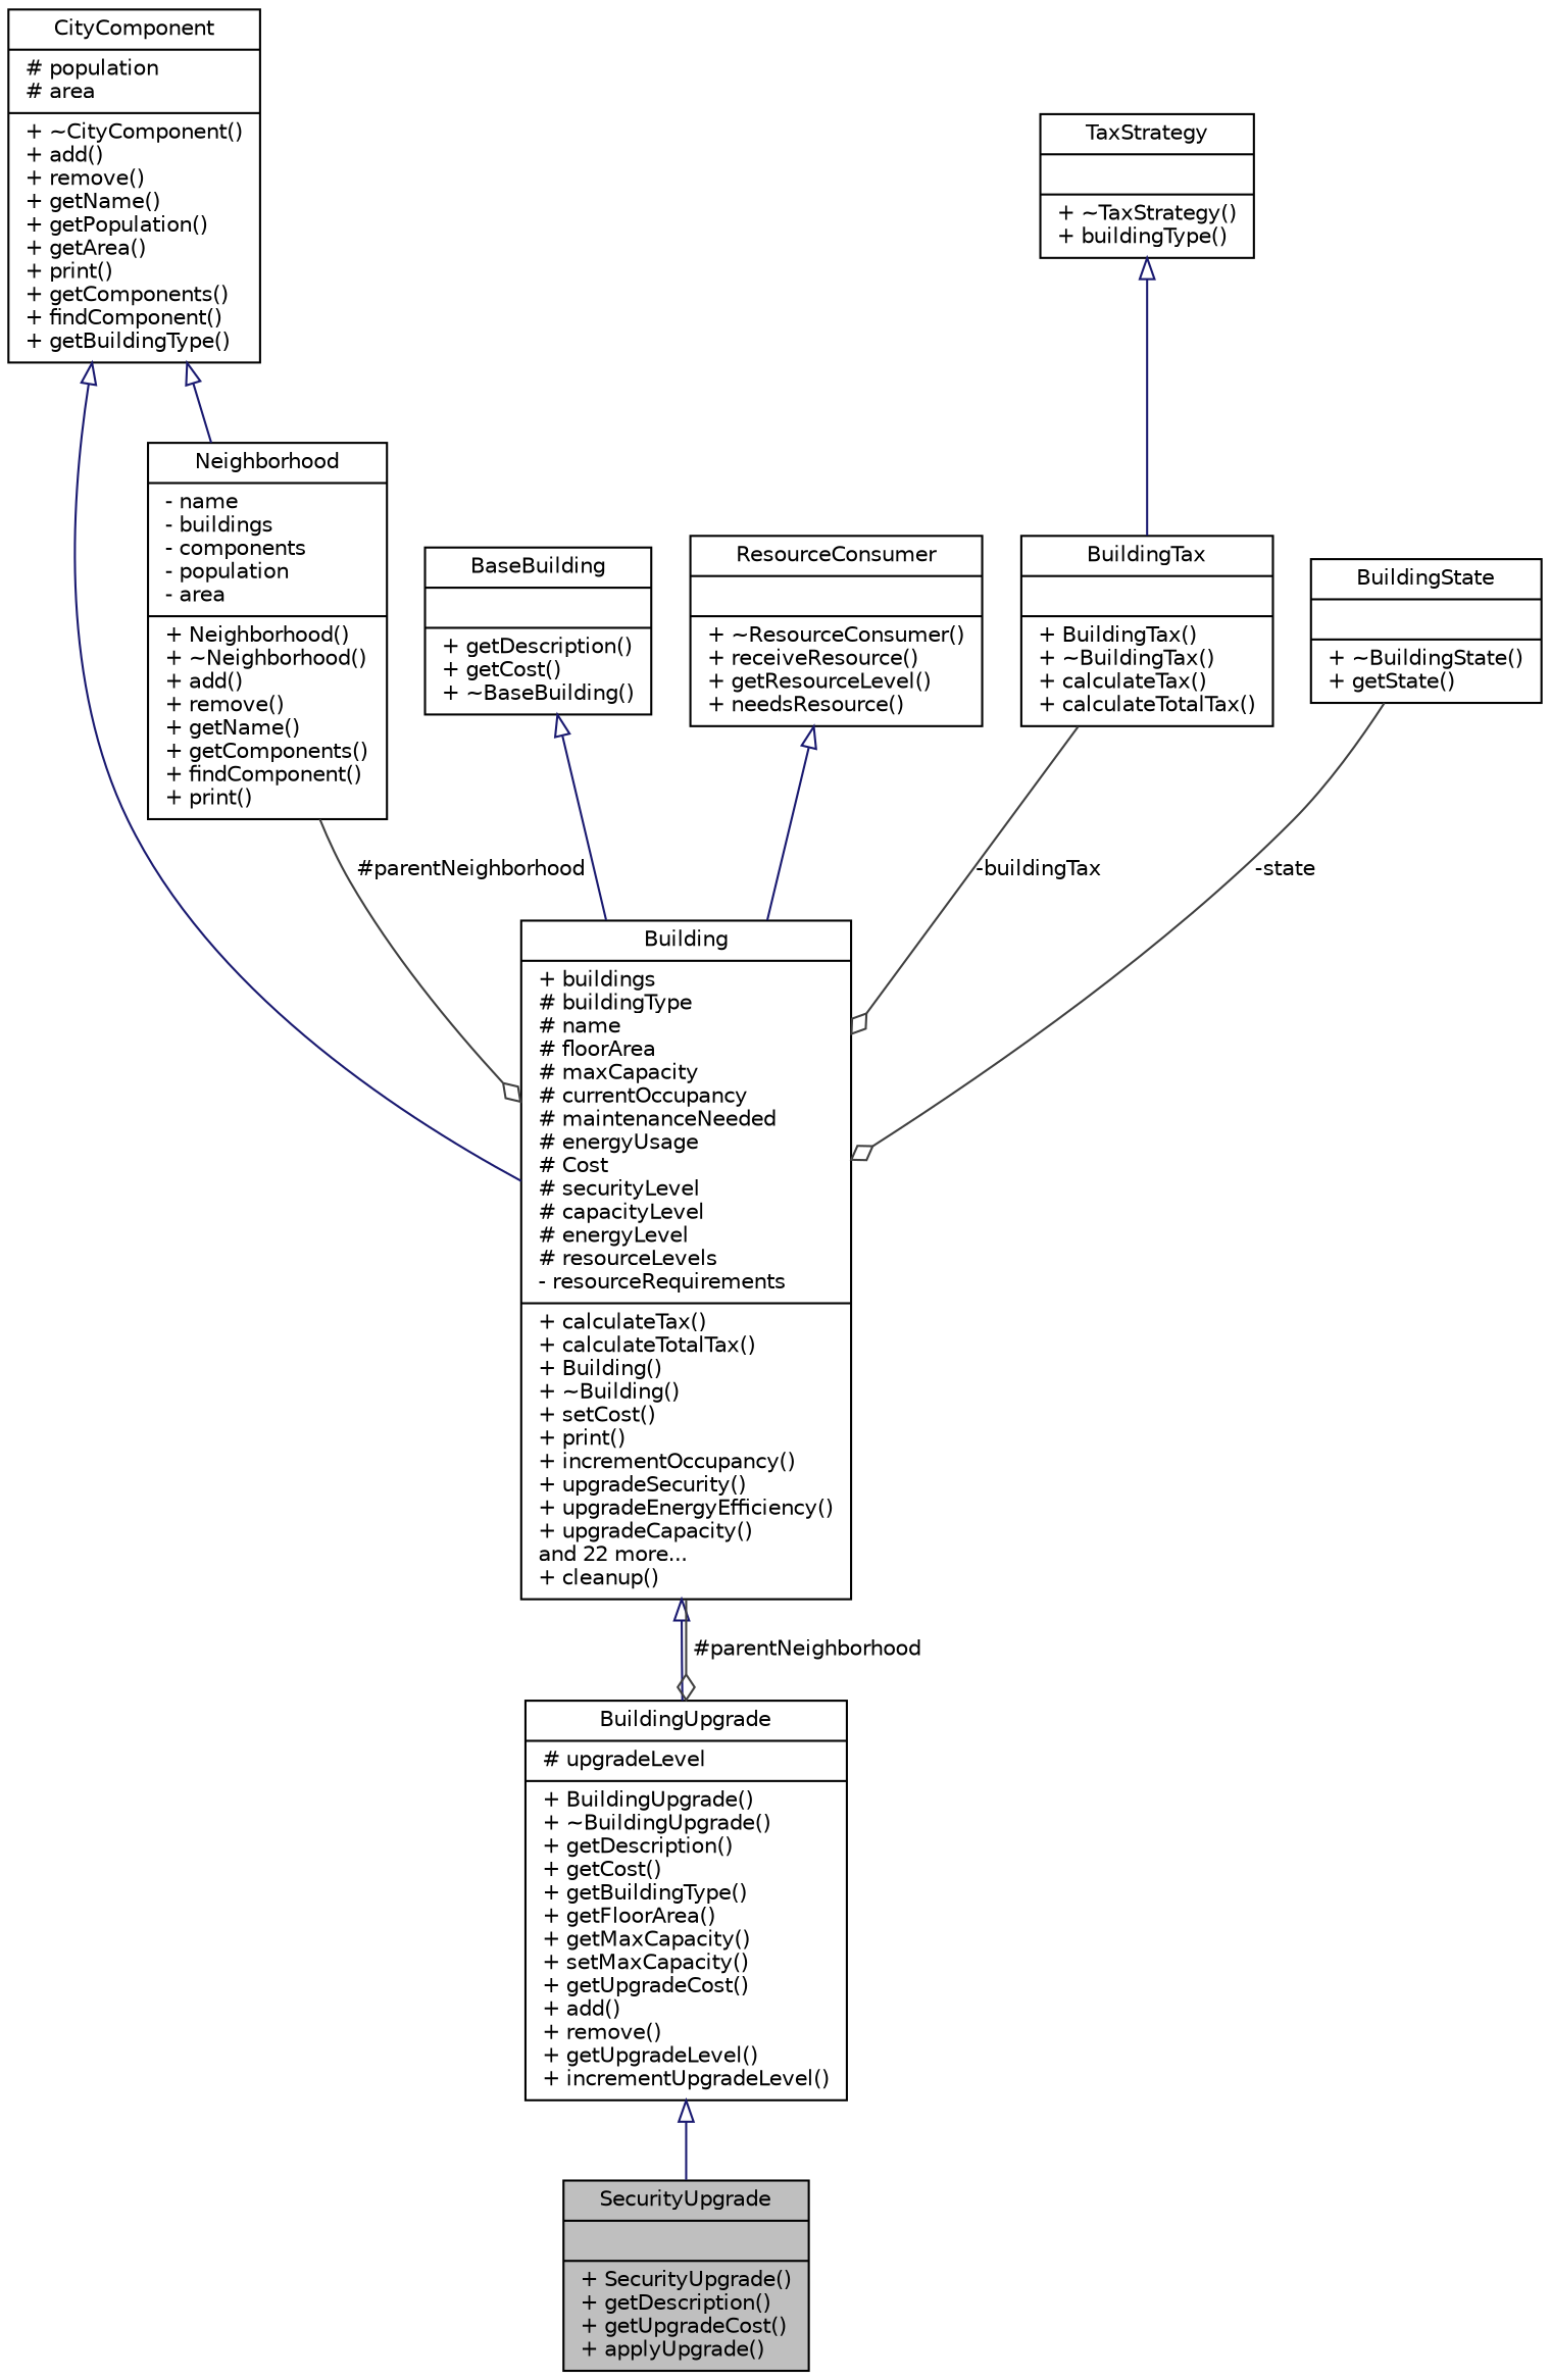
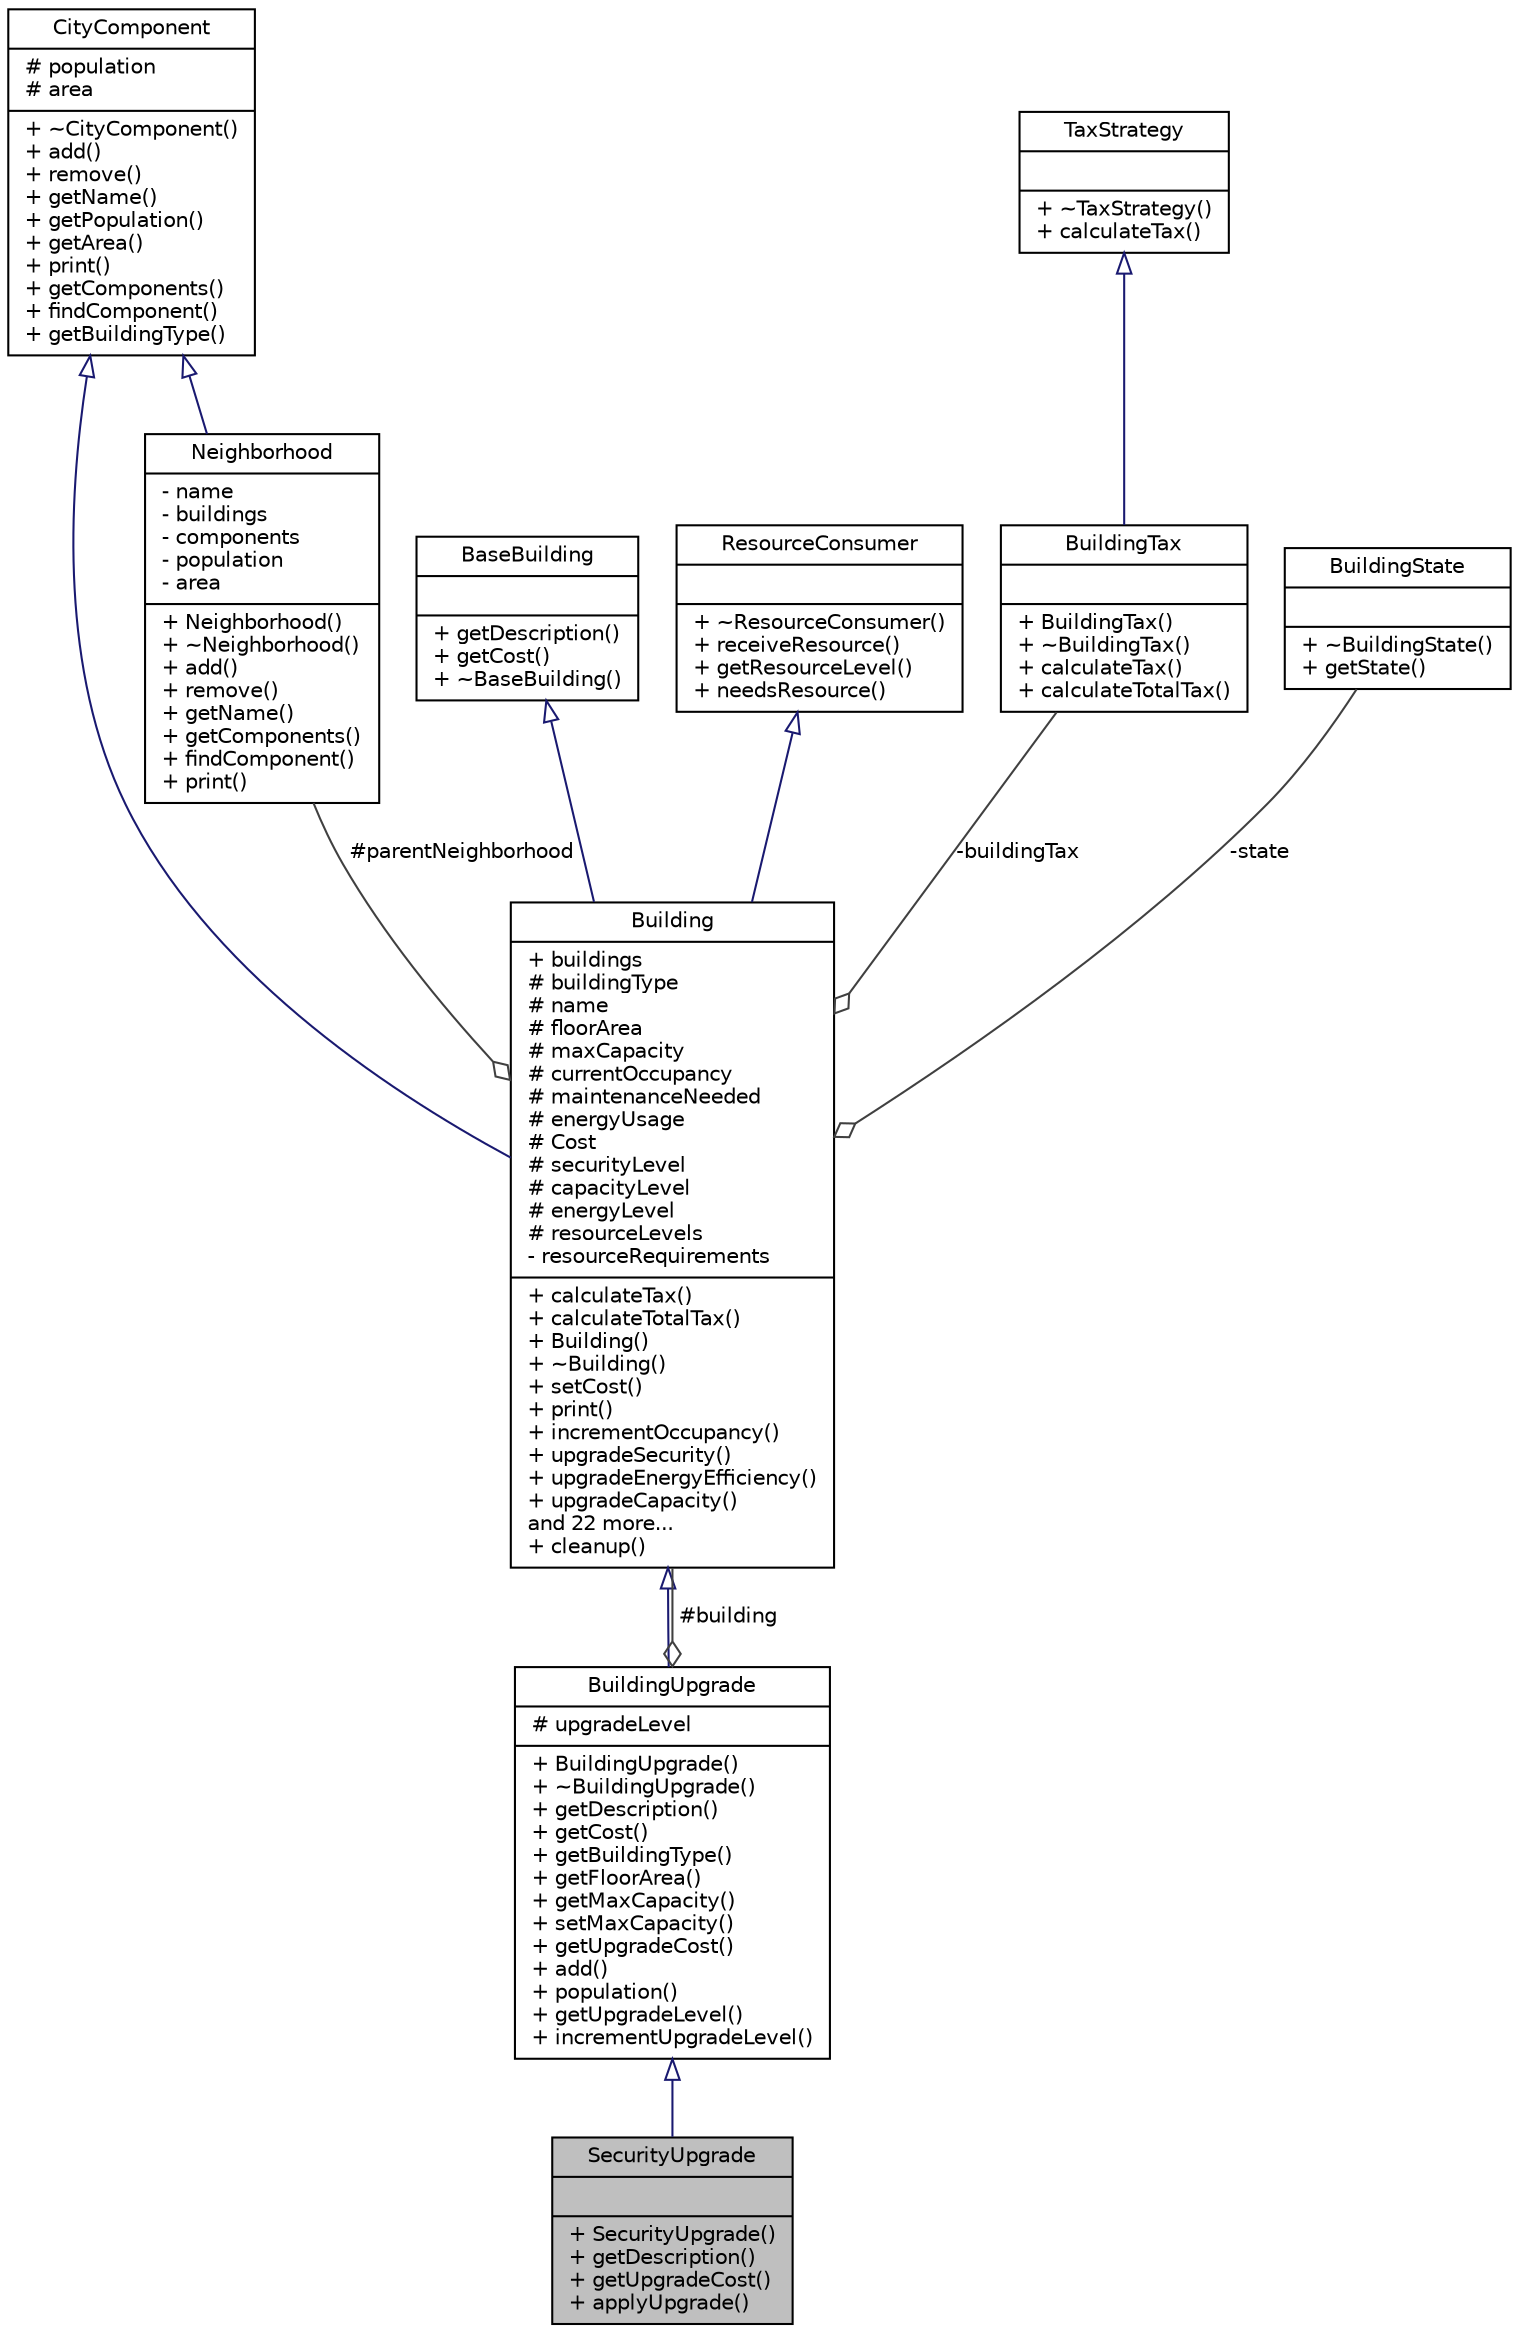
  digraph {
    node [color=black fillcolor=white fontname=Helvetica fontsize=10 shape=record style=filled]
    edge [arrowtail=onormal color=midnightblue dir=back fontname=Helvetica fontsize=10 labelfontname=Helvetica labelfontsize=10 style=solid]
    n1 [fillcolor=grey75 fontcolor=black height=0.2 label="{SecurityUpgrade\n||+ SecurityUpgrade()\l+ getDescription()\l+ getUpgradeCost()\l+ applyUpgrade()\l}" width=0.4]
-   n2 [height=0.2 label="{BuildingUpgrade\n|# upgradeLevel\l|+ BuildingUpgrade()\l+ ~BuildingUpgrade()\l+ getDescription()\l+ getCost()\l+ getBuildingType()\l+ getFloorArea()\l+ getMaxCapacity()\l+ setMaxCapacity()\l+ getUpgradeCost()\l+ add()\l+ remove()\l+ getUpgradeLevel()\l+ incrementUpgradeLevel()\l}" width=0.4]
+   n2 [height=0.2 label="{BuildingUpgrade\n|# upgradeLevel\l|+ BuildingUpgrade()\l+ ~BuildingUpgrade()\l+ getDescription()\l+ getCost()\l+ getBuildingType()\l+ getFloorArea()\l+ getMaxCapacity()\l+ setMaxCapacity()\l+ getUpgradeCost()\l+ add()\l+ population()\l+ getUpgradeLevel()\l+ incrementUpgradeLevel()\l}" width=0.4]
    n3 [height=0.2 label="{Building\n|+ buildings\l# buildingType\l# name\l# floorArea\l# maxCapacity\l# currentOccupancy\l# maintenanceNeeded\l# energyUsage\l# Cost\l# securityLevel\l# capacityLevel\l# energyLevel\l# resourceLevels\l- resourceRequirements\l|+ calculateTax()\l+ calculateTotalTax()\l+ Building()\l+ ~Building()\l+ setCost()\l+ print()\l+ incrementOccupancy()\l+ upgradeSecurity()\l+ upgradeEnergyEfficiency()\l+ upgradeCapacity()\land 22 more...\l+ cleanup()\l}" width=0.4]
    n4 [height=0.2 label="{CityComponent\n|# population\l# area\l|+ ~CityComponent()\l+ add()\l+ remove()\l+ getName()\l+ getPopulation()\l+ getArea()\l+ print()\l+ getComponents()\l+ findComponent()\l+ getBuildingType()\l}" width=0.4]
    n5 [height=0.2 label="{Neighborhood\n|- name\l- buildings\l- components\l- population\l- area\l|+ Neighborhood()\l+ ~Neighborhood()\l+ add()\l+ remove()\l+ getName()\l+ getComponents()\l+ findComponent()\l+ print()\l}" width=0.4]
    n6 [height=0.2 label="{BaseBuilding\n||+ getDescription()\l+ getCost()\l+ ~BaseBuilding()\l}" width=0.4]
    n7 [height=0.2 label="{ResourceConsumer\n||+ ~ResourceConsumer()\l+ receiveResource()\l+ getResourceLevel()\l+ needsResource()\l}" width=0.4]
    n8 [height=0.2 label="{BuildingTax\n||+ BuildingTax()\l+ ~BuildingTax()\l+ calculateTax()\l+ calculateTotalTax()\l}" width=0.4]
-   n9 [height=0.2 label="{TaxStrategy\n||+ ~TaxStrategy()\l+ buildingType()\l}" width=0.4]
+   n9 [height=0.2 label="{TaxStrategy\n||+ ~TaxStrategy()\l+ calculateTax()\l}" width=0.4]
    n10 [height=0.2 label="{BuildingState\n||+ ~BuildingState()\l+ getState()\l}" width=0.4]
    n2 -> n1
    n3 -> n2
-   n3 -> n2 [arrowhead=odiamond color=grey25 label=" #parentNeighborhood" arrowtail="" dir=""]
+   n3 -> n2 [arrowhead=odiamond color=grey25 label=" #building" arrowtail="" dir=""]
    n4 -> n3
    n4 -> n5
    n5 -> n3 [arrowhead=odiamond color=grey25 label=" #parentNeighborhood" arrowtail="" dir=""]
    n6 -> n3
    n7 -> n3
    n8 -> n3 [arrowhead=odiamond color=grey25 label=" -buildingTax" arrowtail="" dir=""]
    n9 -> n8
    n10 -> n3 [arrowhead=odiamond color=grey25 label=" -state" arrowtail="" dir=""]
  }
